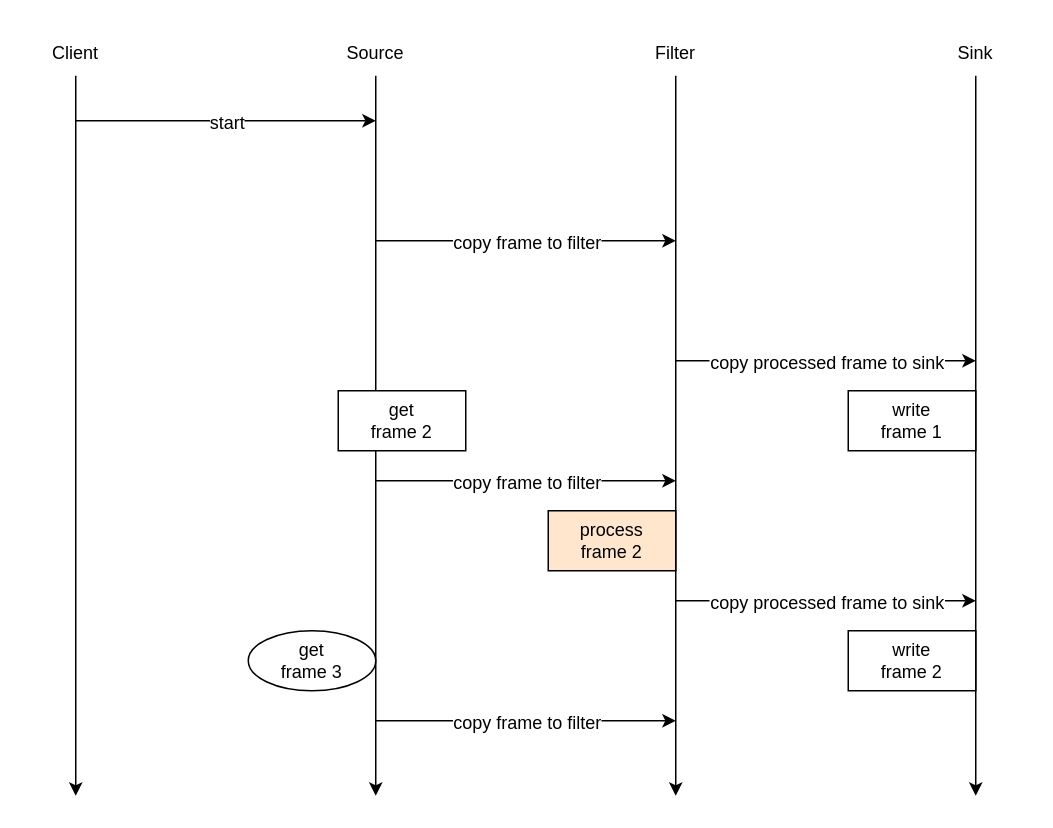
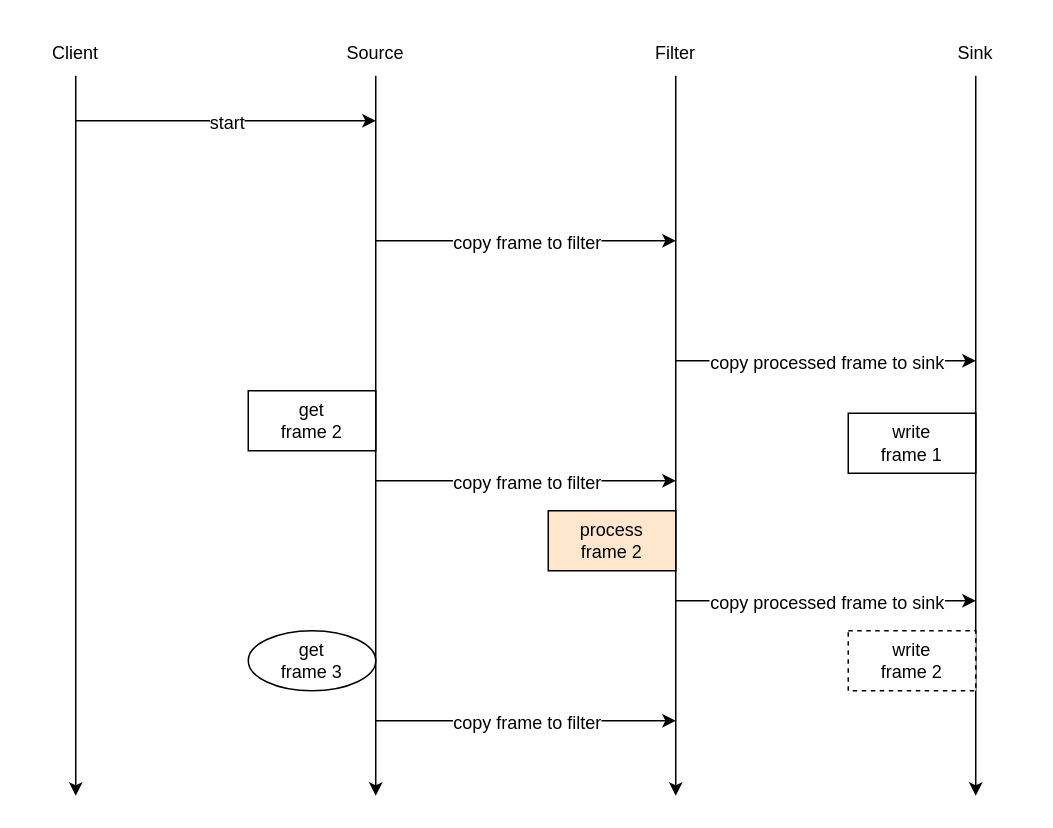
  <mxCell id="0" />
  <mxCell id="1" parent="0" />
  <mxCell id="2" value="" style="endArrow=classic;html=1;rounded=0;" edge="1" parent="1"><mxGeometry width="50" height="50" relative="1" as="geometry"><mxPoint x="250" y="50" as="sourcePoint" /><mxPoint x="250" y="530" as="targetPoint" /></mxGeometry></mxCell>
  <mxCell id="3" value="" style="endArrow=classic;html=1;rounded=0;" edge="1" parent="1"><mxGeometry width="50" height="50" relative="1" as="geometry"><mxPoint x="650" y="50" as="sourcePoint" /><mxPoint x="650" y="530" as="targetPoint" /></mxGeometry></mxCell>
  <mxCell id="4" value="" style="endArrow=classic;html=1;rounded=0;" edge="1" parent="1"><mxGeometry width="50" height="50" relative="1" as="geometry"><mxPoint x="450" y="50" as="sourcePoint" /><mxPoint x="450" y="530" as="targetPoint" /></mxGeometry></mxCell>
  <mxCell id="5" value="" style="endArrow=classic;html=1;rounded=0;" edge="1" parent="1"><mxGeometry width="50" height="50" relative="1" as="geometry"><mxPoint x="50" y="50" as="sourcePoint" /><mxPoint x="50" y="530" as="targetPoint" /></mxGeometry></mxCell>
  <mxCell id="6" value="" style="endArrow=classic;html=1;rounded=0;" edge="1" parent="1"><mxGeometry width="50" height="50" relative="1" as="geometry"><mxPoint x="50" y="80" as="sourcePoint" /><mxPoint x="250" y="80" as="targetPoint" /></mxGeometry></mxCell>
  <mxCell id="7" value="&lt;font style=&quot;font-size: 12px;&quot;&gt;start&lt;/font&gt;" style="edgeLabel;html=1;align=center;verticalAlign=middle;resizable=0;points=[];" vertex="1" connectable="0" parent="6"><mxGeometry x="0.365" y="-1" relative="1" as="geometry"><mxPoint x="-37" as="offset" /></mxGeometry></mxCell>
  <mxCell id="8" value="" style="endArrow=classic;html=1;rounded=0;" edge="1" parent="1"><mxGeometry width="50" height="50" relative="1" as="geometry"><mxPoint x="250" y="160" as="sourcePoint" /><mxPoint x="450" y="160" as="targetPoint" /></mxGeometry></mxCell>
  <mxCell id="9" value="&lt;font style=&quot;font-size: 12px;&quot;&gt;copy frame to filter&lt;/font&gt;" style="edgeLabel;html=1;align=center;verticalAlign=middle;resizable=0;points=[];" vertex="1" connectable="0" parent="8"><mxGeometry x="0.365" y="-1" relative="1" as="geometry"><mxPoint x="-37" as="offset" /></mxGeometry></mxCell>
  <mxCell id="10" value="" style="endArrow=classic;html=1;rounded=0;" edge="1" parent="1"><mxGeometry width="50" height="50" relative="1" as="geometry"><mxPoint x="450" y="240" as="sourcePoint" /><mxPoint x="650" y="240" as="targetPoint" /></mxGeometry></mxCell>
  <mxCell id="11" value="&lt;font style=&quot;font-size: 12px;&quot;&gt;copy processed frame to sink&lt;/font&gt;" style="edgeLabel;html=1;align=center;verticalAlign=middle;resizable=0;points=[];" vertex="1" connectable="0" parent="10"><mxGeometry x="0.365" y="-1" relative="1" as="geometry"><mxPoint x="-37" as="offset" /></mxGeometry></mxCell>
- <mxCell id="12" value="get&lt;br&gt;frame 2" style="rounded=0;whiteSpace=wrap;html=1;" vertex="1" parent="1"><mxGeometry x="225" y="260" width="85" height="40" as="geometry" /></mxCell>
- <mxCell id="13" value="write&lt;br&gt;frame 1" style="rounded=0;whiteSpace=wrap;html=1;" vertex="1" parent="1"><mxGeometry x="565" y="260" width="85" height="40" as="geometry" /></mxCell>
+ <mxCell id="12" value="get&lt;br&gt;frame 2" style="rounded=0;whiteSpace=wrap;html=1;" vertex="1" parent="1"><mxGeometry x="165" y="260" width="85" height="40" as="geometry" /></mxCell>
+ <mxCell id="13" value="write&lt;br&gt;frame 1" style="rounded=0;whiteSpace=wrap;html=1;" vertex="1" parent="1"><mxGeometry x="565" y="275" width="85" height="40" as="geometry" /></mxCell>
  <mxCell id="14" value="" style="endArrow=classic;html=1;rounded=0;" edge="1" parent="1"><mxGeometry width="50" height="50" relative="1" as="geometry"><mxPoint x="250" y="320" as="sourcePoint" /><mxPoint x="450" y="320" as="targetPoint" /></mxGeometry></mxCell>
  <mxCell id="15" value="&lt;font style=&quot;font-size: 12px;&quot;&gt;copy frame to filter&lt;/font&gt;" style="edgeLabel;html=1;align=center;verticalAlign=middle;resizable=0;points=[];" vertex="1" connectable="0" parent="14"><mxGeometry x="0.365" y="-1" relative="1" as="geometry"><mxPoint x="-37" as="offset" /></mxGeometry></mxCell>
  <mxCell id="16" value="process&lt;br&gt;frame 2" style="rounded=0;whiteSpace=wrap;html=1;align=center;fillColor=#ffe6cc;" vertex="1" parent="1"><mxGeometry x="365" y="340" width="85" height="40" as="geometry" /></mxCell>
- <mxCell id="17" value="write&lt;br&gt;frame 2" style="rounded=0;whiteSpace=wrap;html=1;" vertex="1" parent="1"><mxGeometry x="565" y="420" width="85" height="40" as="geometry" /></mxCell>
+ <mxCell id="17" value="write&lt;br&gt;frame 2" style="rounded=0;whiteSpace=wrap;html=1;dashed=1;" vertex="1" parent="1"><mxGeometry x="565" y="420" width="85" height="40" as="geometry" /></mxCell>
  <mxCell id="18" value="" style="endArrow=classic;html=1;rounded=0;" edge="1" parent="1"><mxGeometry width="50" height="50" relative="1" as="geometry"><mxPoint x="450" y="400" as="sourcePoint" /><mxPoint x="650" y="400" as="targetPoint" /></mxGeometry></mxCell>
  <mxCell id="19" value="&lt;font style=&quot;font-size: 12px;&quot;&gt;copy processed frame to sink&lt;/font&gt;" style="edgeLabel;html=1;align=center;verticalAlign=middle;resizable=0;points=[];" vertex="1" connectable="0" parent="18"><mxGeometry x="0.365" y="-1" relative="1" as="geometry"><mxPoint x="-37" as="offset" /></mxGeometry></mxCell>
  <mxCell id="20" value="get&lt;br&gt;frame 3" style="ellipse;whiteSpace=wrap;html=1;" vertex="1" parent="1"><mxGeometry x="165" y="420" width="85" height="40" as="geometry" /></mxCell>
  <mxCell id="21" value="" style="endArrow=classic;html=1;rounded=0;" edge="1" parent="1"><mxGeometry width="50" height="50" relative="1" as="geometry"><mxPoint x="250" y="480" as="sourcePoint" /><mxPoint x="450" y="480" as="targetPoint" /></mxGeometry></mxCell>
  <mxCell id="22" value="&lt;font style=&quot;font-size: 12px;&quot;&gt;copy frame to filter&lt;/font&gt;" style="edgeLabel;html=1;align=center;verticalAlign=middle;resizable=0;points=[];" vertex="1" connectable="0" parent="21"><mxGeometry x="0.365" y="-1" relative="1" as="geometry"><mxPoint x="-37" as="offset" /></mxGeometry></mxCell>
  <mxCell id="23" value="Client" style="text;html=1;strokeColor=none;fillColor=none;align=center;verticalAlign=middle;whiteSpace=wrap;rounded=0;" vertex="1" parent="1"><mxGeometry x="20" y="20" width="60" height="30" as="geometry" /></mxCell>
  <mxCell id="24" value="Source" style="text;html=1;strokeColor=none;fillColor=none;align=center;verticalAlign=middle;whiteSpace=wrap;rounded=0;" vertex="1" parent="1"><mxGeometry x="220" y="20" width="60" height="30" as="geometry" /></mxCell>
  <mxCell id="25" value="Filter" style="text;html=1;strokeColor=none;fillColor=none;align=center;verticalAlign=middle;whiteSpace=wrap;rounded=0;" vertex="1" parent="1"><mxGeometry x="420" y="20" width="60" height="30" as="geometry" /></mxCell>
  <mxCell id="26" value="Sink" style="text;html=1;strokeColor=none;fillColor=none;align=center;verticalAlign=middle;whiteSpace=wrap;rounded=0;" vertex="1" parent="1"><mxGeometry x="620" y="20" width="60" height="30" as="geometry" /></mxCell>
